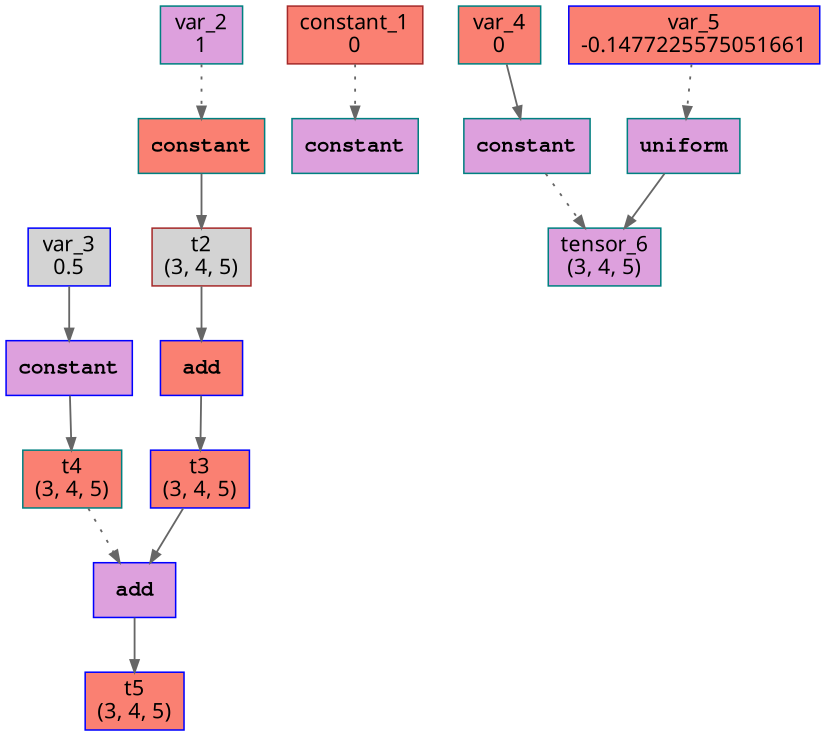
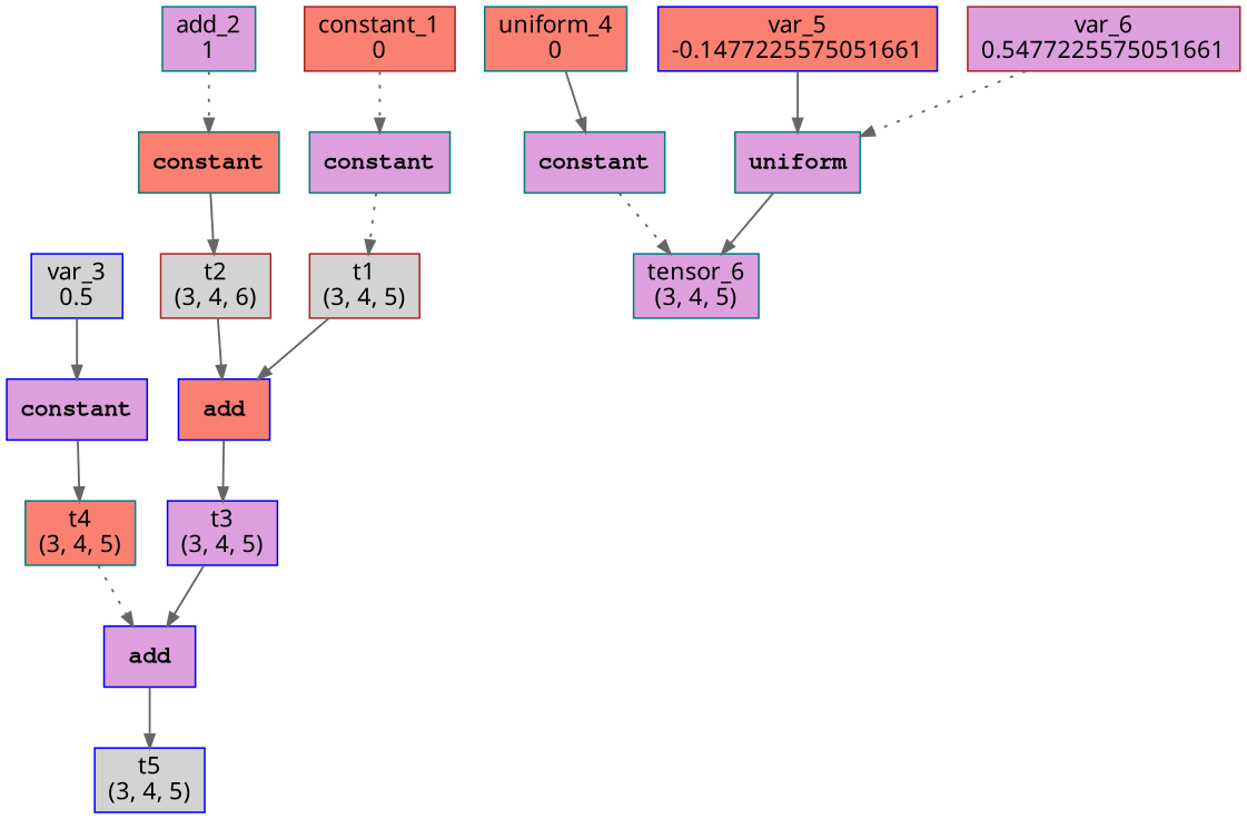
  digraph {
    rankdir=TB
    node [color=teal fillcolor=plum fontname="Sans-Serif" labeljust=l shape=box style=filled]
    edge [arrowsize=0.8 color=gray40 penwidth=1.2 style=dotted]
+   n1 [color=brown fillcolor=lightgrey label="t1\n(3, 4, 5)"]
    n2 [color=blue fillcolor=salmon fontname="Courier Bold" label=add]
-   n3 [color=blue fillcolor=salmon label="t3\n(3, 4, 5)"]
+   n3 [color=blue label="t3\n(3, 4, 5)"]
    n4 [fontname="Courier Bold" label=constant]
    n5 [color=brown fillcolor=salmon label="constant_1\n0"]
-   n6 [color=brown fillcolor=lightgrey label="t2\n(3, 4, 5)"]
+   n6 [color=brown fillcolor=lightgrey label="t2\n(3, 4, 6)"]
    n7 [fillcolor=salmon fontname="Courier Bold" label=constant]
-   n8 [label="var_2\n1"]
+   n8 [label="add_2\n1"]
    n9 [color=blue fontname="Courier Bold" label=add]
-   n10 [color=blue fillcolor=salmon label="t5\n(3, 4, 5)"]
+   n10 [color=blue fillcolor=lightgrey label="t5\n(3, 4, 5)"]
    n11 [fillcolor=salmon label="t4\n(3, 4, 5)"]
    n12 [color=blue fontname="Courier Bold" label=constant]
    n13 [color=blue fillcolor=lightgrey label="var_3\n0.5"]
    n14 [label="tensor_6\n(3, 4, 5)"]
    n15 [fontname="Courier Bold" label=constant]
-   n16 [fillcolor=salmon label="var_4\n0"]
+   n16 [fillcolor=salmon label="uniform_4\n0"]
    n17 [color=blue fillcolor=salmon label="var_5\n-0.1477225575051661"]
    n18 [fontname="Courier Bold" label=uniform]
+   n19 [color=brown label="var_6\n0.5477225575051661"]
+   n1 -> n2 [style=solid]
    n2 -> n3 [style=solid]
    n3 -> n9 [style=bold]
+   n4 -> n1
    n5 -> n4
    n6 -> n2 [style=solid]
    n7 -> n6 [style=solid]
    n8 -> n7
    n9 -> n10 [style=bold]
    n11 -> n9
    n12 -> n11 [style=bold]
    n13 -> n12 [style=bold]
    n15 -> n14
    n16 -> n15 [style=bold]
-   n17 -> n18
+   n17 -> n18 [style=bold]
    n18 -> n14 [style=solid]
+   n19 -> n18
  }
